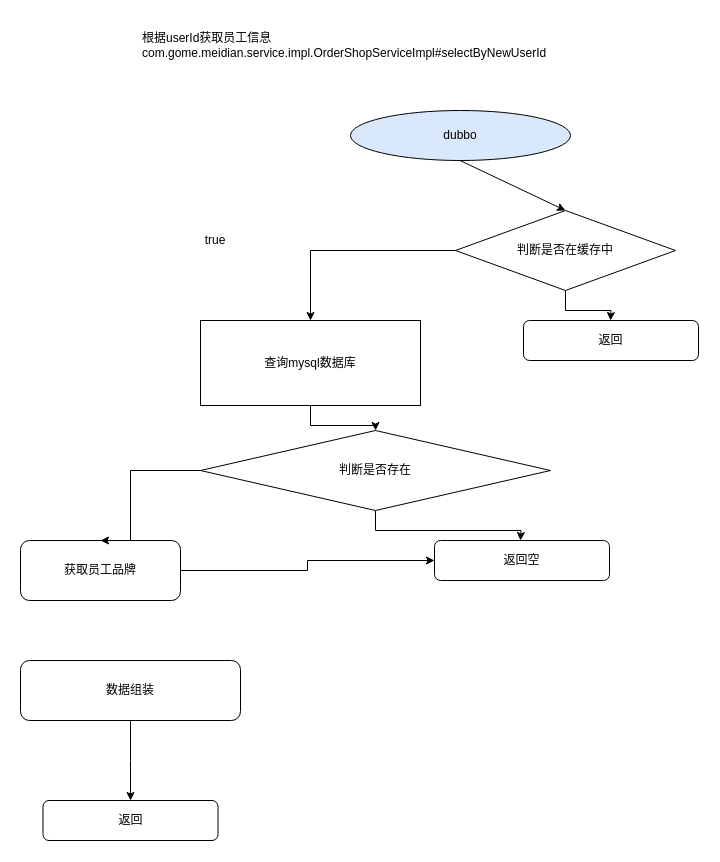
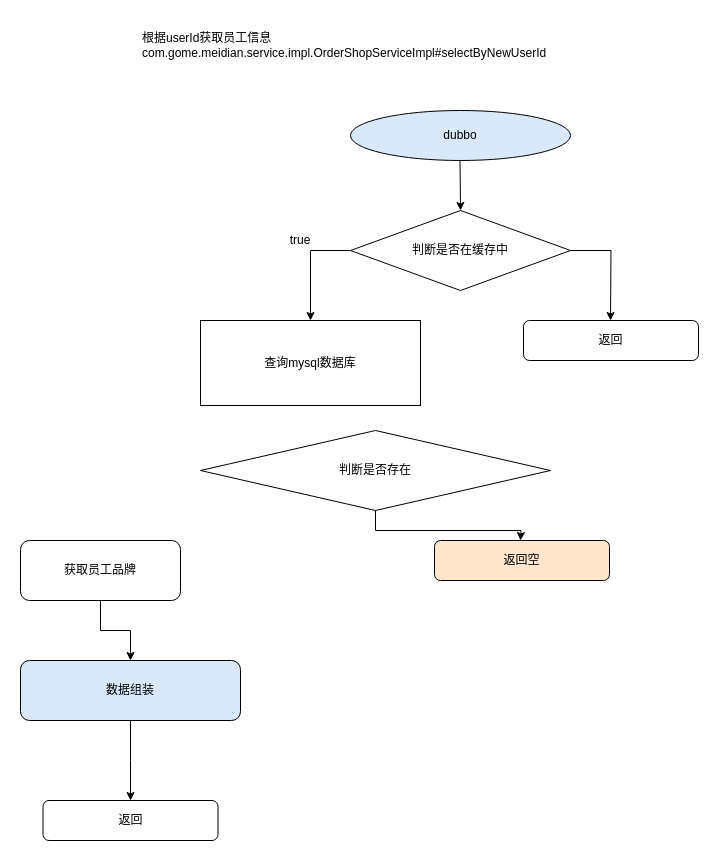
  <mxCell id="0" />
  <mxCell id="1" parent="0" />
  <mxCell id="2" value="dubbo" style="ellipse;whiteSpace=wrap;html=1;fillColor=#dae8fc;" parent="1" vertex="1"><mxGeometry x="350" y="110" width="220" height="50" as="geometry" /></mxCell>
  <mxCell id="3" value="" style="endArrow=classic;html=1;entryX=0.5;entryY=0;entryDx=0;entryDy=0;" parent="1" target="11" edge="1"><mxGeometry width="50" height="50" relative="1" as="geometry"><mxPoint x="459.5" y="160" as="sourcePoint" /><mxPoint x="460" y="190" as="targetPoint" /></mxGeometry></mxCell>
- <mxCell id="4" value="" style="edgeStyle=orthogonalEdgeStyle;rounded=0;orthogonalLoop=1;jettySize=auto;html=1;" parent="1" source="5" target="20" edge="1"><mxGeometry relative="1" as="geometry" /></mxCell>
+ <mxCell id="4" value="" style="edgeStyle=orthogonalEdgeStyle;rounded=0;orthogonalLoop=1;jettySize=auto;html=1;" parent="1" source="5" target="7" edge="1"><mxGeometry relative="1" as="geometry" /></mxCell>
  <mxCell id="5" value="获取员工品牌" style="rounded=1;whiteSpace=wrap;html=1;" parent="1" vertex="1"><mxGeometry x="20" y="540" width="160" height="60" as="geometry" /></mxCell>
  <mxCell id="6" value="" style="edgeStyle=orthogonalEdgeStyle;rounded=0;orthogonalLoop=1;jettySize=auto;html=1;" parent="1" source="7" edge="1"><mxGeometry relative="1" as="geometry"><mxPoint x="130" y="800" as="targetPoint" /></mxGeometry></mxCell>
- <mxCell id="7" value="数据组装" style="rounded=1;whiteSpace=wrap;html=1;" parent="1" vertex="1"><mxGeometry x="20" y="660" width="220" height="60" as="geometry" /></mxCell>
+ <mxCell id="7" value="数据组装" style="rounded=1;whiteSpace=wrap;html=1;fillColor=#dae8fc;" parent="1" vertex="1"><mxGeometry x="20" y="660" width="220" height="60" as="geometry" /></mxCell>
  <mxCell id="8" value="根据userId获取员工信息&lt;br&gt;&lt;div&gt;&lt;span&gt;com.gome.meidian.service.impl.OrderShopServiceImpl#selectByNewUserId&lt;/span&gt;&lt;/div&gt;" style="text;html=1;strokeColor=none;fillColor=none;align=left;verticalAlign=middle;whiteSpace=wrap;rounded=0;" parent="1" vertex="1"><mxGeometry x="140" y="20" width="140" height="50" as="geometry" /></mxCell>
  <mxCell id="9" style="edgeStyle=orthogonalEdgeStyle;rounded=0;orthogonalLoop=1;jettySize=auto;html=1;exitX=0;exitY=0.5;exitDx=0;exitDy=0;entryX=0.5;entryY=0;entryDx=0;entryDy=0;" edge="1" parent="1" source="11" target="13"><mxGeometry relative="1" as="geometry" /></mxCell>
  <mxCell id="10" style="edgeStyle=orthogonalEdgeStyle;rounded=0;orthogonalLoop=1;jettySize=auto;html=1;" edge="1" parent="1" source="11"><mxGeometry relative="1" as="geometry"><mxPoint x="610" y="320" as="targetPoint" /></mxGeometry></mxCell>
- <mxCell id="11" value="判断是否在缓存中" style="rhombus;whiteSpace=wrap;html=1;" parent="1" vertex="1"><mxGeometry x="455" y="210" width="220" height="80" as="geometry" /></mxCell>
- <mxCell id="12" style="edgeStyle=orthogonalEdgeStyle;rounded=0;orthogonalLoop=1;jettySize=auto;html=1;exitX=0.5;exitY=1;exitDx=0;exitDy=0;entryX=0.5;entryY=0;entryDx=0;entryDy=0;" parent="1" source="13" target="16" edge="1"><mxGeometry relative="1" as="geometry" /></mxCell>
+ <mxCell id="11" value="判断是否在缓存中" style="rhombus;whiteSpace=wrap;html=1;" parent="1" vertex="1"><mxGeometry x="350" y="210" width="220" height="80" as="geometry" /></mxCell>
  <mxCell id="13" value="查询mysql数据库" style="rounded=0;whiteSpace=wrap;html=1;" parent="1" vertex="1"><mxGeometry x="200" y="320" width="220" height="85" as="geometry" /></mxCell>
- <mxCell id="14" style="edgeStyle=orthogonalEdgeStyle;rounded=0;orthogonalLoop=1;jettySize=auto;html=1;entryX=0.5;entryY=0;entryDx=0;entryDy=0;" edge="1" parent="1" source="16" target="5"><mxGeometry relative="1" as="geometry"><mxPoint x="140" y="550" as="targetPoint" /><Array as="points"><mxPoint x="130" y="470" /></Array></mxGeometry></mxCell>
  <mxCell id="15" style="edgeStyle=orthogonalEdgeStyle;rounded=0;orthogonalLoop=1;jettySize=auto;html=1;" edge="1" parent="1" source="16"><mxGeometry relative="1" as="geometry"><mxPoint x="520" y="540" as="targetPoint" /></mxGeometry></mxCell>
  <mxCell id="16" value="判断是否存在" style="rhombus;whiteSpace=wrap;html=1;" parent="1" vertex="1"><mxGeometry x="200" y="430" width="350" height="80" as="geometry" /></mxCell>
- <mxCell id="17" value="true" style="text;html=1;strokeColor=none;fillColor=none;align=center;verticalAlign=middle;whiteSpace=wrap;rounded=0;" vertex="1" parent="1"><mxGeometry x="195" y="230" width="40" height="20" as="geometry" /></mxCell>
+ <mxCell id="17" value="true" style="text;html=1;strokeColor=none;fillColor=none;align=center;verticalAlign=middle;whiteSpace=wrap;rounded=0;" vertex="1" parent="1"><mxGeometry x="280" y="230" width="40" height="20" as="geometry" /></mxCell>
  <mxCell id="18" value="返回" style="rounded=1;whiteSpace=wrap;html=1;" vertex="1" parent="1"><mxGeometry x="42.5" y="800" width="175" height="40" as="geometry" /></mxCell>
  <mxCell id="19" value="返回" style="rounded=1;whiteSpace=wrap;html=1;" vertex="1" parent="1"><mxGeometry x="523" y="320" width="175" height="40" as="geometry" /></mxCell>
- <mxCell id="20" value="返回空" style="rounded=1;whiteSpace=wrap;html=1;" vertex="1" parent="1"><mxGeometry x="434" y="540" width="175" height="40" as="geometry" /></mxCell>
+ <mxCell id="20" value="返回空" style="rounded=1;whiteSpace=wrap;html=1;fillColor=#ffe6cc;" vertex="1" parent="1"><mxGeometry x="434" y="540" width="175" height="40" as="geometry" /></mxCell>
